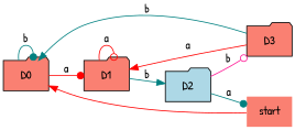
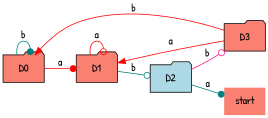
  digraph {
    fontname="Patrick Hand"
    rankdir=LR
    node [fillcolor=salmon fontname="Patrick Hand" shape=folder style=filled]
    edge [arrowhead=dot color=teal fontname="Patrick Hand"]
    D0
    D1
    D2 [fillcolor=lightblue]
    D3
    start [shape=plaintext]
    D0 -> D0 [label=b]
    D0 -> D1 [color=red label=a]
    D1 -> D1 [arrowhead=odot color=red label=a]
-   D1 -> D2 [arrowhead=normal label=b]
+   D1 -> D2 [arrowhead=odot label=b]
    D2 -> D3 [arrowhead=odot color=deeppink label=b]
    D2 -> start [label=a]
-   D3 -> D0 [arrowhead=normal label=b]
+   D3 -> D0 [arrowhead=normal color=red label=b]
    D3 -> D1 [arrowhead=normal color=red label=a]
-   start -> D0 [arrowhead=normal color=red]
  }
